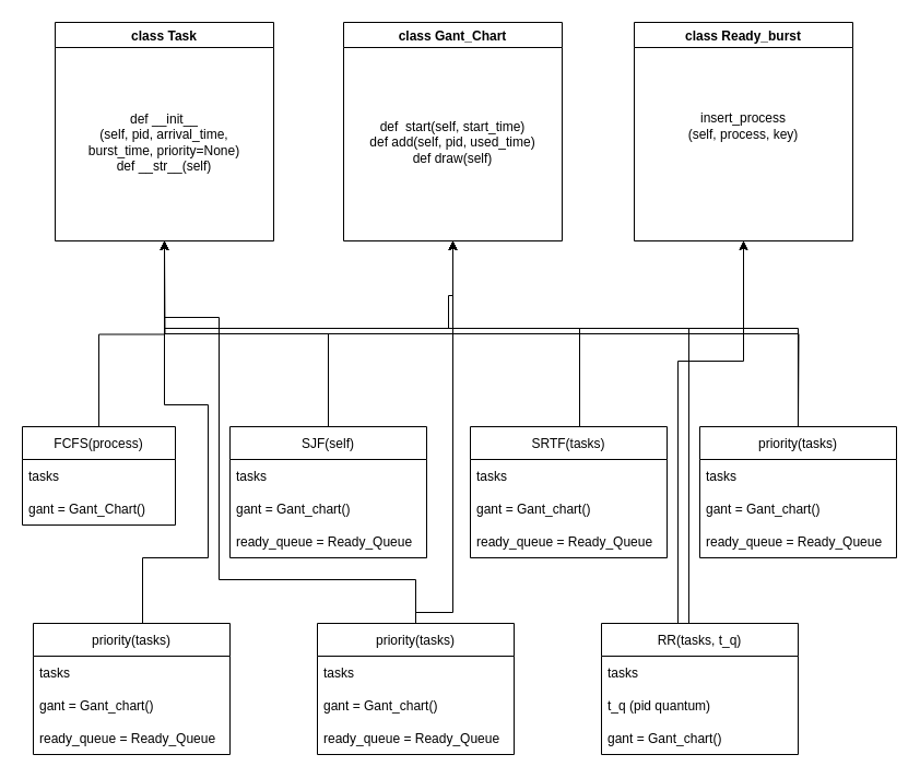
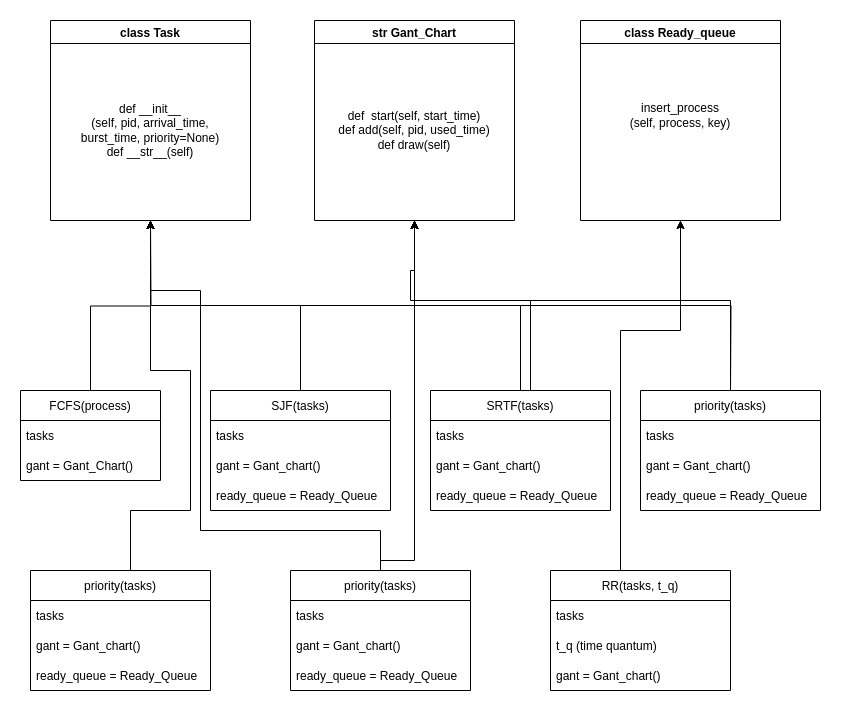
  <mxCell id="0" />
  <mxCell id="1" parent="0" />
  <mxCell id="2" value="class Task" style="swimlane;" parent="1" vertex="1"><mxGeometry x="50" y="20" width="200" height="200" as="geometry" /></mxCell>
  <mxCell id="3" value="def __init__&lt;br&gt;(self, pid, arrival_time, burst_time, priority=None)&lt;br&gt;def __str__(self)" style="text;html=1;strokeColor=none;fillColor=none;align=center;verticalAlign=middle;whiteSpace=wrap;rounded=0;" parent="2" vertex="1"><mxGeometry x="10" y="30" width="180" height="160" as="geometry" /></mxCell>
- <mxCell id="4" value="class Gant_Chart" style="swimlane;" parent="1" vertex="1"><mxGeometry x="314" y="20" width="200" height="200" as="geometry" /></mxCell>
+ <mxCell id="4" value="str Gant_Chart" style="swimlane;" parent="1" vertex="1"><mxGeometry x="314" y="20" width="200" height="200" as="geometry" /></mxCell>
  <mxCell id="5" value="def&amp;nbsp; start(self, start_time)&lt;br&gt;def add(self, pid, used_time)&lt;br&gt;def draw(self)" style="text;html=1;strokeColor=none;fillColor=none;align=center;verticalAlign=middle;whiteSpace=wrap;rounded=0;" parent="4" vertex="1"><mxGeometry x="10" y="30" width="180" height="160" as="geometry" /></mxCell>
- <mxCell id="6" value="class Ready_burst" style="swimlane;" parent="1" vertex="1"><mxGeometry x="580" y="20" width="200" height="200" as="geometry" /></mxCell>
+ <mxCell id="6" value="class Ready_queue" style="swimlane;" parent="1" vertex="1"><mxGeometry x="580" y="20" width="200" height="200" as="geometry" /></mxCell>
  <mxCell id="7" value="insert_process&lt;br&gt;(self, process, key)" style="text;html=1;strokeColor=none;fillColor=none;align=center;verticalAlign=middle;whiteSpace=wrap;rounded=0;" parent="6" vertex="1"><mxGeometry x="10" y="15" width="180" height="160" as="geometry" /></mxCell>
  <mxCell id="8" value="FCFS(process)" style="swimlane;fontStyle=0;childLayout=stackLayout;horizontal=1;startSize=30;horizontalStack=0;resizeParent=1;resizeParentMax=0;resizeLast=0;collapsible=1;marginBottom=0;" parent="1" vertex="1"><mxGeometry x="20" y="390" width="140" height="90" as="geometry" /></mxCell>
  <mxCell id="9" value="tasks" style="text;strokeColor=none;fillColor=none;align=left;verticalAlign=middle;spacingLeft=4;spacingRight=4;overflow=hidden;points=[[0,0.5],[1,0.5]];portConstraint=eastwest;rotatable=0;" parent="8" vertex="1"><mxGeometry y="30" width="140" height="30" as="geometry" /></mxCell>
  <mxCell id="10" value="gant = Gant_Chart()" style="text;strokeColor=none;fillColor=none;align=left;verticalAlign=middle;spacingLeft=4;spacingRight=4;overflow=hidden;points=[[0,0.5],[1,0.5]];portConstraint=eastwest;rotatable=0;" parent="8" vertex="1"><mxGeometry y="60" width="140" height="30" as="geometry" /></mxCell>
- <mxCell id="11" value="SJF(self)" style="swimlane;fontStyle=0;childLayout=stackLayout;horizontal=1;startSize=30;horizontalStack=0;resizeParent=1;resizeParentMax=0;resizeLast=0;collapsible=1;marginBottom=0;" parent="1" vertex="1"><mxGeometry x="210" y="390" width="180" height="120" as="geometry" /></mxCell>
+ <mxCell id="11" value="SJF(tasks)" style="swimlane;fontStyle=0;childLayout=stackLayout;horizontal=1;startSize=30;horizontalStack=0;resizeParent=1;resizeParentMax=0;resizeLast=0;collapsible=1;marginBottom=0;" parent="1" vertex="1"><mxGeometry x="210" y="390" width="180" height="120" as="geometry" /></mxCell>
  <mxCell id="12" value="tasks" style="text;strokeColor=none;fillColor=none;align=left;verticalAlign=middle;spacingLeft=4;spacingRight=4;overflow=hidden;points=[[0,0.5],[1,0.5]];portConstraint=eastwest;rotatable=0;" parent="11" vertex="1"><mxGeometry y="30" width="180" height="30" as="geometry" /></mxCell>
  <mxCell id="13" value="gant = Gant_chart()" style="text;strokeColor=none;fillColor=none;align=left;verticalAlign=middle;spacingLeft=4;spacingRight=4;overflow=hidden;points=[[0,0.5],[1,0.5]];portConstraint=eastwest;rotatable=0;" parent="11" vertex="1"><mxGeometry y="60" width="180" height="30" as="geometry" /></mxCell>
  <mxCell id="14" value="ready_queue = Ready_Queue" style="text;strokeColor=none;fillColor=none;align=left;verticalAlign=middle;spacingLeft=4;spacingRight=4;overflow=hidden;points=[[0,0.5],[1,0.5]];portConstraint=eastwest;rotatable=0;" parent="11" vertex="1"><mxGeometry y="90" width="180" height="30" as="geometry" /></mxCell>
  <mxCell id="15" value="RR(tasks, t_q)" style="swimlane;fontStyle=0;childLayout=stackLayout;horizontal=1;startSize=30;horizontalStack=0;resizeParent=1;resizeParentMax=0;resizeLast=0;collapsible=1;marginBottom=0;" parent="1" vertex="1"><mxGeometry x="550" y="570" width="180" height="120" as="geometry" /></mxCell>
  <mxCell id="16" value="tasks" style="text;strokeColor=none;fillColor=none;align=left;verticalAlign=middle;spacingLeft=4;spacingRight=4;overflow=hidden;points=[[0,0.5],[1,0.5]];portConstraint=eastwest;rotatable=0;" parent="15" vertex="1"><mxGeometry y="30" width="180" height="30" as="geometry" /></mxCell>
- <mxCell id="17" value="t_q (pid quantum)" style="text;strokeColor=none;fillColor=none;align=left;verticalAlign=middle;spacingLeft=4;spacingRight=4;overflow=hidden;points=[[0,0.5],[1,0.5]];portConstraint=eastwest;rotatable=0;" parent="15" vertex="1"><mxGeometry y="60" width="180" height="30" as="geometry" /></mxCell>
+ <mxCell id="17" value="t_q (time quantum)" style="text;strokeColor=none;fillColor=none;align=left;verticalAlign=middle;spacingLeft=4;spacingRight=4;overflow=hidden;points=[[0,0.5],[1,0.5]];portConstraint=eastwest;rotatable=0;" parent="15" vertex="1"><mxGeometry y="60" width="180" height="30" as="geometry" /></mxCell>
  <mxCell id="18" value="gant = Gant_chart()" style="text;strokeColor=none;fillColor=none;align=left;verticalAlign=middle;spacingLeft=4;spacingRight=4;overflow=hidden;points=[[0,0.5],[1,0.5]];portConstraint=eastwest;rotatable=0;" parent="15" vertex="1"><mxGeometry y="90" width="180" height="30" as="geometry" /></mxCell>
  <mxCell id="19" value="priority(tasks)" style="swimlane;fontStyle=0;childLayout=stackLayout;horizontal=1;startSize=30;horizontalStack=0;resizeParent=1;resizeParentMax=0;resizeLast=0;collapsible=1;marginBottom=0;" parent="1" vertex="1"><mxGeometry x="30" y="570" width="180" height="120" as="geometry" /></mxCell>
  <mxCell id="20" value="tasks" style="text;strokeColor=none;fillColor=none;align=left;verticalAlign=middle;spacingLeft=4;spacingRight=4;overflow=hidden;points=[[0,0.5],[1,0.5]];portConstraint=eastwest;rotatable=0;" parent="19" vertex="1"><mxGeometry y="30" width="180" height="30" as="geometry" /></mxCell>
  <mxCell id="21" value="gant = Gant_chart()" style="text;strokeColor=none;fillColor=none;align=left;verticalAlign=middle;spacingLeft=4;spacingRight=4;overflow=hidden;points=[[0,0.5],[1,0.5]];portConstraint=eastwest;rotatable=0;" parent="19" vertex="1"><mxGeometry y="60" width="180" height="30" as="geometry" /></mxCell>
  <mxCell id="22" value="ready_queue = Ready_Queue" style="text;strokeColor=none;fillColor=none;align=left;verticalAlign=middle;spacingLeft=4;spacingRight=4;overflow=hidden;points=[[0,0.5],[1,0.5]];portConstraint=eastwest;rotatable=0;" parent="19" vertex="1"><mxGeometry y="90" width="180" height="30" as="geometry" /></mxCell>
  <mxCell id="23" value="priority(tasks)" style="swimlane;fontStyle=0;childLayout=stackLayout;horizontal=1;startSize=30;horizontalStack=0;resizeParent=1;resizeParentMax=0;resizeLast=0;collapsible=1;marginBottom=0;" parent="1" vertex="1"><mxGeometry x="290" y="570" width="180" height="120" as="geometry" /></mxCell>
  <mxCell id="24" value="tasks" style="text;strokeColor=none;fillColor=none;align=left;verticalAlign=middle;spacingLeft=4;spacingRight=4;overflow=hidden;points=[[0,0.5],[1,0.5]];portConstraint=eastwest;rotatable=0;" parent="23" vertex="1"><mxGeometry y="30" width="180" height="30" as="geometry" /></mxCell>
  <mxCell id="25" value="gant = Gant_chart()" style="text;strokeColor=none;fillColor=none;align=left;verticalAlign=middle;spacingLeft=4;spacingRight=4;overflow=hidden;points=[[0,0.5],[1,0.5]];portConstraint=eastwest;rotatable=0;" parent="23" vertex="1"><mxGeometry y="60" width="180" height="30" as="geometry" /></mxCell>
  <mxCell id="26" value="ready_queue = Ready_Queue" style="text;strokeColor=none;fillColor=none;align=left;verticalAlign=middle;spacingLeft=4;spacingRight=4;overflow=hidden;points=[[0,0.5],[1,0.5]];portConstraint=eastwest;rotatable=0;" parent="23" vertex="1"><mxGeometry y="90" width="180" height="30" as="geometry" /></mxCell>
  <mxCell id="27" value="priority(tasks)" style="swimlane;fontStyle=0;childLayout=stackLayout;horizontal=1;startSize=30;horizontalStack=0;resizeParent=1;resizeParentMax=0;resizeLast=0;collapsible=1;marginBottom=0;" vertex="1" parent="1"><mxGeometry x="640" y="390" width="180" height="120" as="geometry" /></mxCell>
  <mxCell id="28" value="tasks" style="text;strokeColor=none;fillColor=none;align=left;verticalAlign=middle;spacingLeft=4;spacingRight=4;overflow=hidden;points=[[0,0.5],[1,0.5]];portConstraint=eastwest;rotatable=0;" vertex="1" parent="27"><mxGeometry y="30" width="180" height="30" as="geometry" /></mxCell>
  <mxCell id="29" value="gant = Gant_chart()" style="text;strokeColor=none;fillColor=none;align=left;verticalAlign=middle;spacingLeft=4;spacingRight=4;overflow=hidden;points=[[0,0.5],[1,0.5]];portConstraint=eastwest;rotatable=0;" vertex="1" parent="27"><mxGeometry y="60" width="180" height="30" as="geometry" /></mxCell>
  <mxCell id="30" value="ready_queue = Ready_Queue" style="text;strokeColor=none;fillColor=none;align=left;verticalAlign=middle;spacingLeft=4;spacingRight=4;overflow=hidden;points=[[0,0.5],[1,0.5]];portConstraint=eastwest;rotatable=0;" vertex="1" parent="27"><mxGeometry y="90" width="180" height="30" as="geometry" /></mxCell>
  <mxCell id="31" value="SRTF(tasks)" style="swimlane;fontStyle=0;childLayout=stackLayout;horizontal=1;startSize=30;horizontalStack=0;resizeParent=1;resizeParentMax=0;resizeLast=0;collapsible=1;marginBottom=0;" vertex="1" parent="1"><mxGeometry x="430" y="390" width="180" height="120" as="geometry" /></mxCell>
  <mxCell id="32" value="tasks" style="text;strokeColor=none;fillColor=none;align=left;verticalAlign=middle;spacingLeft=4;spacingRight=4;overflow=hidden;points=[[0,0.5],[1,0.5]];portConstraint=eastwest;rotatable=0;" vertex="1" parent="31"><mxGeometry y="30" width="180" height="30" as="geometry" /></mxCell>
  <mxCell id="33" value="gant = Gant_chart()" style="text;strokeColor=none;fillColor=none;align=left;verticalAlign=middle;spacingLeft=4;spacingRight=4;overflow=hidden;points=[[0,0.5],[1,0.5]];portConstraint=eastwest;rotatable=0;" vertex="1" parent="31"><mxGeometry y="60" width="180" height="30" as="geometry" /></mxCell>
  <mxCell id="34" value="ready_queue = Ready_Queue" style="text;strokeColor=none;fillColor=none;align=left;verticalAlign=middle;spacingLeft=4;spacingRight=4;overflow=hidden;points=[[0,0.5],[1,0.5]];portConstraint=eastwest;rotatable=0;" vertex="1" parent="31"><mxGeometry y="90" width="180" height="30" as="geometry" /></mxCell>
  <mxCell id="35" value="" style="edgeStyle=orthogonalEdgeStyle;rounded=0;orthogonalLoop=1;jettySize=auto;html=1;exitX=0.5;exitY=0;exitDx=0;exitDy=0;" edge="1" parent="1" source="8"><mxGeometry relative="1" as="geometry"><mxPoint x="152.5" y="260" as="sourcePoint" /><mxPoint x="150" y="220" as="targetPoint" /></mxGeometry></mxCell>
  <mxCell id="36" value="" style="edgeStyle=orthogonalEdgeStyle;rounded=0;orthogonalLoop=1;jettySize=auto;html=1;exitX=0.5;exitY=0;exitDx=0;exitDy=0;entryX=0.5;entryY=1;entryDx=0;entryDy=0;" edge="1" parent="1" source="11" target="2"><mxGeometry relative="1" as="geometry"><mxPoint x="100" y="400" as="sourcePoint" /><mxPoint x="160" y="230" as="targetPoint" /></mxGeometry></mxCell>
+ <mxCell id="37" value="" style="edgeStyle=orthogonalEdgeStyle;rounded=0;orthogonalLoop=1;jettySize=auto;html=1;exitX=0.5;exitY=0;exitDx=0;exitDy=0;entryX=0.5;entryY=1;entryDx=0;entryDy=0;" edge="1" parent="1" source="31" target="2"><mxGeometry relative="1" as="geometry"><mxPoint x="110" y="410" as="sourcePoint" /><mxPoint x="150" y="230" as="targetPoint" /></mxGeometry></mxCell>
  <mxCell id="38" value="" style="edgeStyle=orthogonalEdgeStyle;rounded=0;orthogonalLoop=1;jettySize=auto;html=1;exitX=0.5;exitY=0;exitDx=0;exitDy=0;entryX=0.5;entryY=1;entryDx=0;entryDy=0;" edge="1" parent="1" source="27" target="2"><mxGeometry relative="1" as="geometry"><mxPoint x="120" y="420" as="sourcePoint" /><mxPoint x="180" y="250" as="targetPoint" /></mxGeometry></mxCell>
  <mxCell id="39" value="" style="edgeStyle=orthogonalEdgeStyle;rounded=0;orthogonalLoop=1;jettySize=auto;html=1;exitX=0.5;exitY=0;exitDx=0;exitDy=0;entryX=0.5;entryY=1;entryDx=0;entryDy=0;" edge="1" parent="1" source="19" target="2"><mxGeometry relative="1" as="geometry"><mxPoint x="130" y="430" as="sourcePoint" /><mxPoint x="190" y="260" as="targetPoint" /><Array as="points"><mxPoint x="130" y="570" /><mxPoint x="130" y="510" /><mxPoint x="190" y="510" /><mxPoint x="190" y="370" /><mxPoint x="150" y="370" /></Array></mxGeometry></mxCell>
  <mxCell id="40" value="" style="edgeStyle=orthogonalEdgeStyle;rounded=0;orthogonalLoop=1;jettySize=auto;html=1;entryX=0.5;entryY=1;entryDx=0;entryDy=0;exitX=0.5;exitY=0;exitDx=0;exitDy=0;" edge="1" parent="1" source="23" target="2"><mxGeometry relative="1" as="geometry"><mxPoint x="380" y="560" as="sourcePoint" /><mxPoint x="200" y="270" as="targetPoint" /><Array as="points"><mxPoint x="380" y="530" /><mxPoint x="200" y="530" /><mxPoint x="200" y="290" /><mxPoint x="150" y="290" /></Array></mxGeometry></mxCell>
- <mxCell id="41" value="" style="edgeStyle=orthogonalEdgeStyle;rounded=0;orthogonalLoop=1;jettySize=auto;html=1;exitX=0.5;exitY=0;exitDx=0;exitDy=0;entryX=0.5;entryY=1;entryDx=0;entryDy=0;" edge="1" parent="1" source="15" target="2"><mxGeometry relative="1" as="geometry"><mxPoint x="150" y="450" as="sourcePoint" /><mxPoint x="150" y="230" as="targetPoint" /><Array as="points"><mxPoint x="630" y="570" /><mxPoint x="630" y="300" /><mxPoint x="150" y="300" /></Array></mxGeometry></mxCell>
  <mxCell id="42" value="" style="edgeStyle=orthogonalEdgeStyle;rounded=0;orthogonalLoop=1;jettySize=auto;html=1;entryX=0.5;entryY=1;entryDx=0;entryDy=0;" edge="1" parent="1" target="4"><mxGeometry relative="1" as="geometry"><mxPoint x="530" y="390" as="sourcePoint" /><mxPoint x="220" y="290" as="targetPoint" /><Array as="points"><mxPoint x="530" y="300" /><mxPoint x="414" y="300" /></Array></mxGeometry></mxCell>
  <mxCell id="43" value="" style="edgeStyle=orthogonalEdgeStyle;rounded=0;orthogonalLoop=1;jettySize=auto;html=1;exitX=0.5;exitY=0;exitDx=0;exitDy=0;entryX=0.5;entryY=1;entryDx=0;entryDy=0;" edge="1" parent="1" source="11" target="4"><mxGeometry relative="1" as="geometry"><mxPoint x="170" y="470" as="sourcePoint" /><mxPoint x="230" y="300" as="targetPoint" /></mxGeometry></mxCell>
  <mxCell id="44" value="" style="edgeStyle=orthogonalEdgeStyle;rounded=0;orthogonalLoop=1;jettySize=auto;html=1;entryX=0.5;entryY=1;entryDx=0;entryDy=0;" edge="1" parent="1" target="4"><mxGeometry relative="1" as="geometry"><mxPoint x="380" y="560" as="sourcePoint" /><mxPoint x="240" y="310" as="targetPoint" /><Array as="points"><mxPoint x="414" y="560" /></Array></mxGeometry></mxCell>
  <mxCell id="45" value="" style="edgeStyle=orthogonalEdgeStyle;rounded=0;orthogonalLoop=1;jettySize=auto;html=1;entryX=0.5;entryY=1;entryDx=0;entryDy=0;exitX=0.5;exitY=0;exitDx=0;exitDy=0;" edge="1" parent="1" source="27" target="4"><mxGeometry relative="1" as="geometry"><mxPoint x="730" y="350" as="sourcePoint" /><mxPoint x="260" y="330" as="targetPoint" /><Array as="points"><mxPoint x="730" y="300" /><mxPoint x="414" y="300" /></Array></mxGeometry></mxCell>
  <mxCell id="46" value="" style="edgeStyle=orthogonalEdgeStyle;rounded=0;orthogonalLoop=1;jettySize=auto;html=1;entryX=0.5;entryY=1;entryDx=0;entryDy=0;" edge="1" parent="1" target="4"><mxGeometry relative="1" as="geometry"><mxPoint x="630" y="570" as="sourcePoint" /><mxPoint x="420" y="270" as="targetPoint" /><Array as="points"><mxPoint x="620" y="570" /><mxPoint x="620" y="330" /><mxPoint x="680" y="330" /><mxPoint x="680" y="300" /><mxPoint x="410" y="300" /><mxPoint x="410" y="270" /><mxPoint x="414" y="270" /></Array></mxGeometry></mxCell>
  <mxCell id="47" value="" style="edgeStyle=orthogonalEdgeStyle;rounded=0;orthogonalLoop=1;jettySize=auto;html=1;entryX=0.5;entryY=1;entryDx=0;entryDy=0;" edge="1" parent="1" target="6"><mxGeometry relative="1" as="geometry"><mxPoint x="730" y="390" as="sourcePoint" /><mxPoint x="280" y="350" as="targetPoint" /></mxGeometry></mxCell>
  <mxCell id="48" value="" style="edgeStyle=orthogonalEdgeStyle;rounded=0;orthogonalLoop=1;jettySize=auto;html=1;exitX=0.5;exitY=0;exitDx=0;exitDy=0;entryX=0.5;entryY=1;entryDx=0;entryDy=0;" edge="1" parent="1" source="11" target="6"><mxGeometry relative="1" as="geometry"><mxPoint x="230" y="530" as="sourcePoint" /><mxPoint x="290" y="360" as="targetPoint" /></mxGeometry></mxCell>
